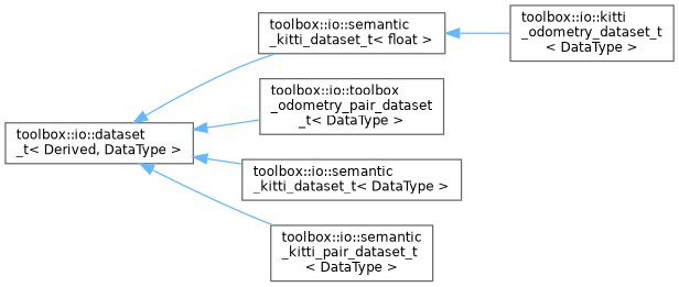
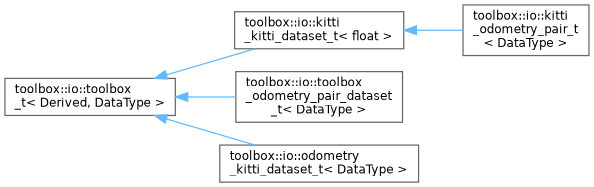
  digraph {
    rankdir=LR
    node [color=grey40 fillcolor=white fontname=Helvetica fontsize=10 shape=box style=filled]
    edge [color=steelblue1 dir=back fontname=Helvetica fontsize=10 labelfontname=Helvetica labelfontsize=10 style=solid]
-   n1 [height=0.2 label="toolbox::io::dataset\l_t\< Derived, DataType \>" width=0.4]
-   n2 [height=0.2 label="toolbox::io::semantic\l_kitti_dataset_t\< float \>" width=0.4]
+   n1 [height=0.2 label="toolbox::io::toolbox\l_t\< Derived, DataType \>" width=0.4]
+   n2 [height=0.2 label="toolbox::io::kitti\l_kitti_dataset_t\< float \>" width=0.4]
    n3 [height=0.2 label="toolbox::io::toolbox\l_odometry_pair_dataset\l_t\< DataType \>" width=0.4]
-   n4 [height=0.2 label="toolbox::io::semantic\l_kitti_dataset_t\< DataType \>" width=0.4]
-   n5 [height=0.2 label="toolbox::io::semantic\l_kitti_pair_dataset_t\l\< DataType \>" width=0.4]
-   n6 [height=0.2 label="toolbox::io::kitti\l_odometry_dataset_t\l\< DataType \>" width=0.4]
+   n4 [height=0.2 label="toolbox::io::odometry\l_kitti_dataset_t\< DataType \>" width=0.4]
+   n6 [height=0.2 label="toolbox::io::kitti\l_odometry_pair_t\l\< DataType \>" width=0.4]
    n1 -> n2
    n1 -> n3
    n1 -> n4
-   n1 -> n5
    n2 -> n6
  }
